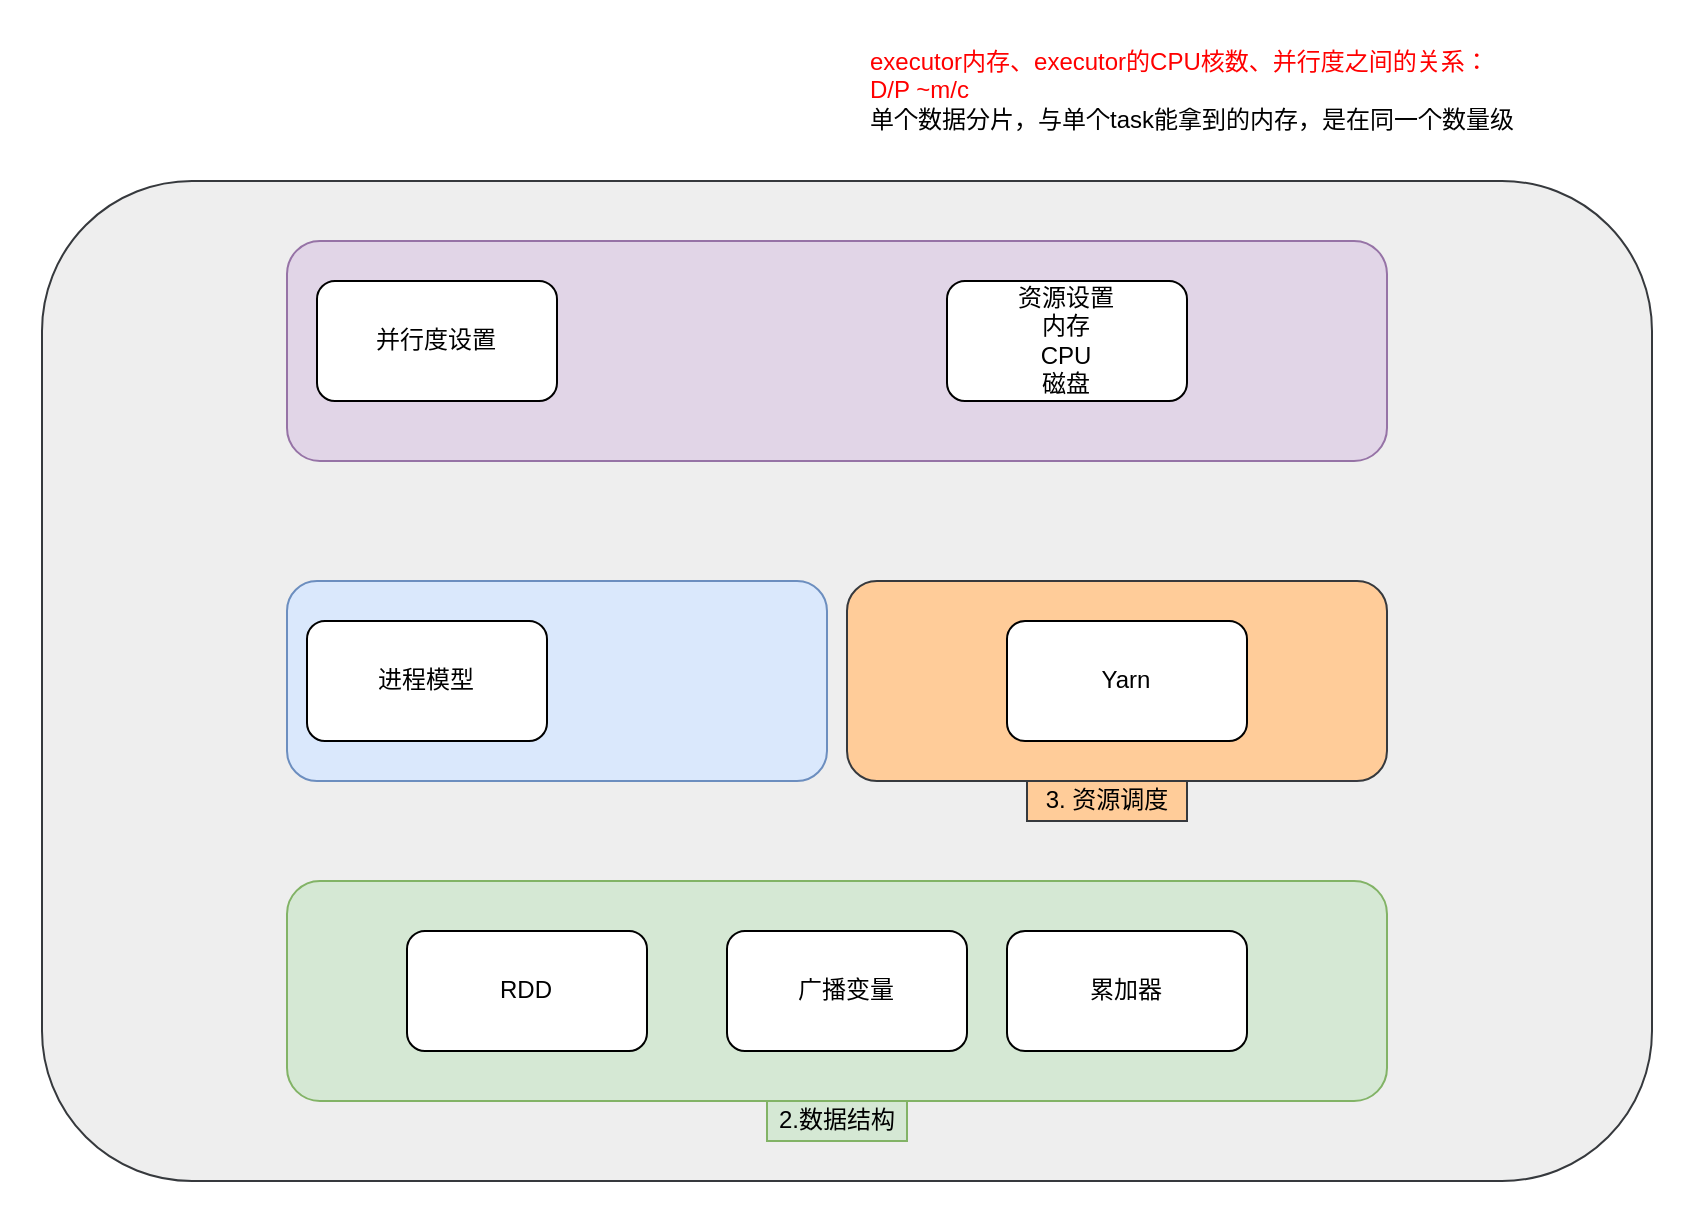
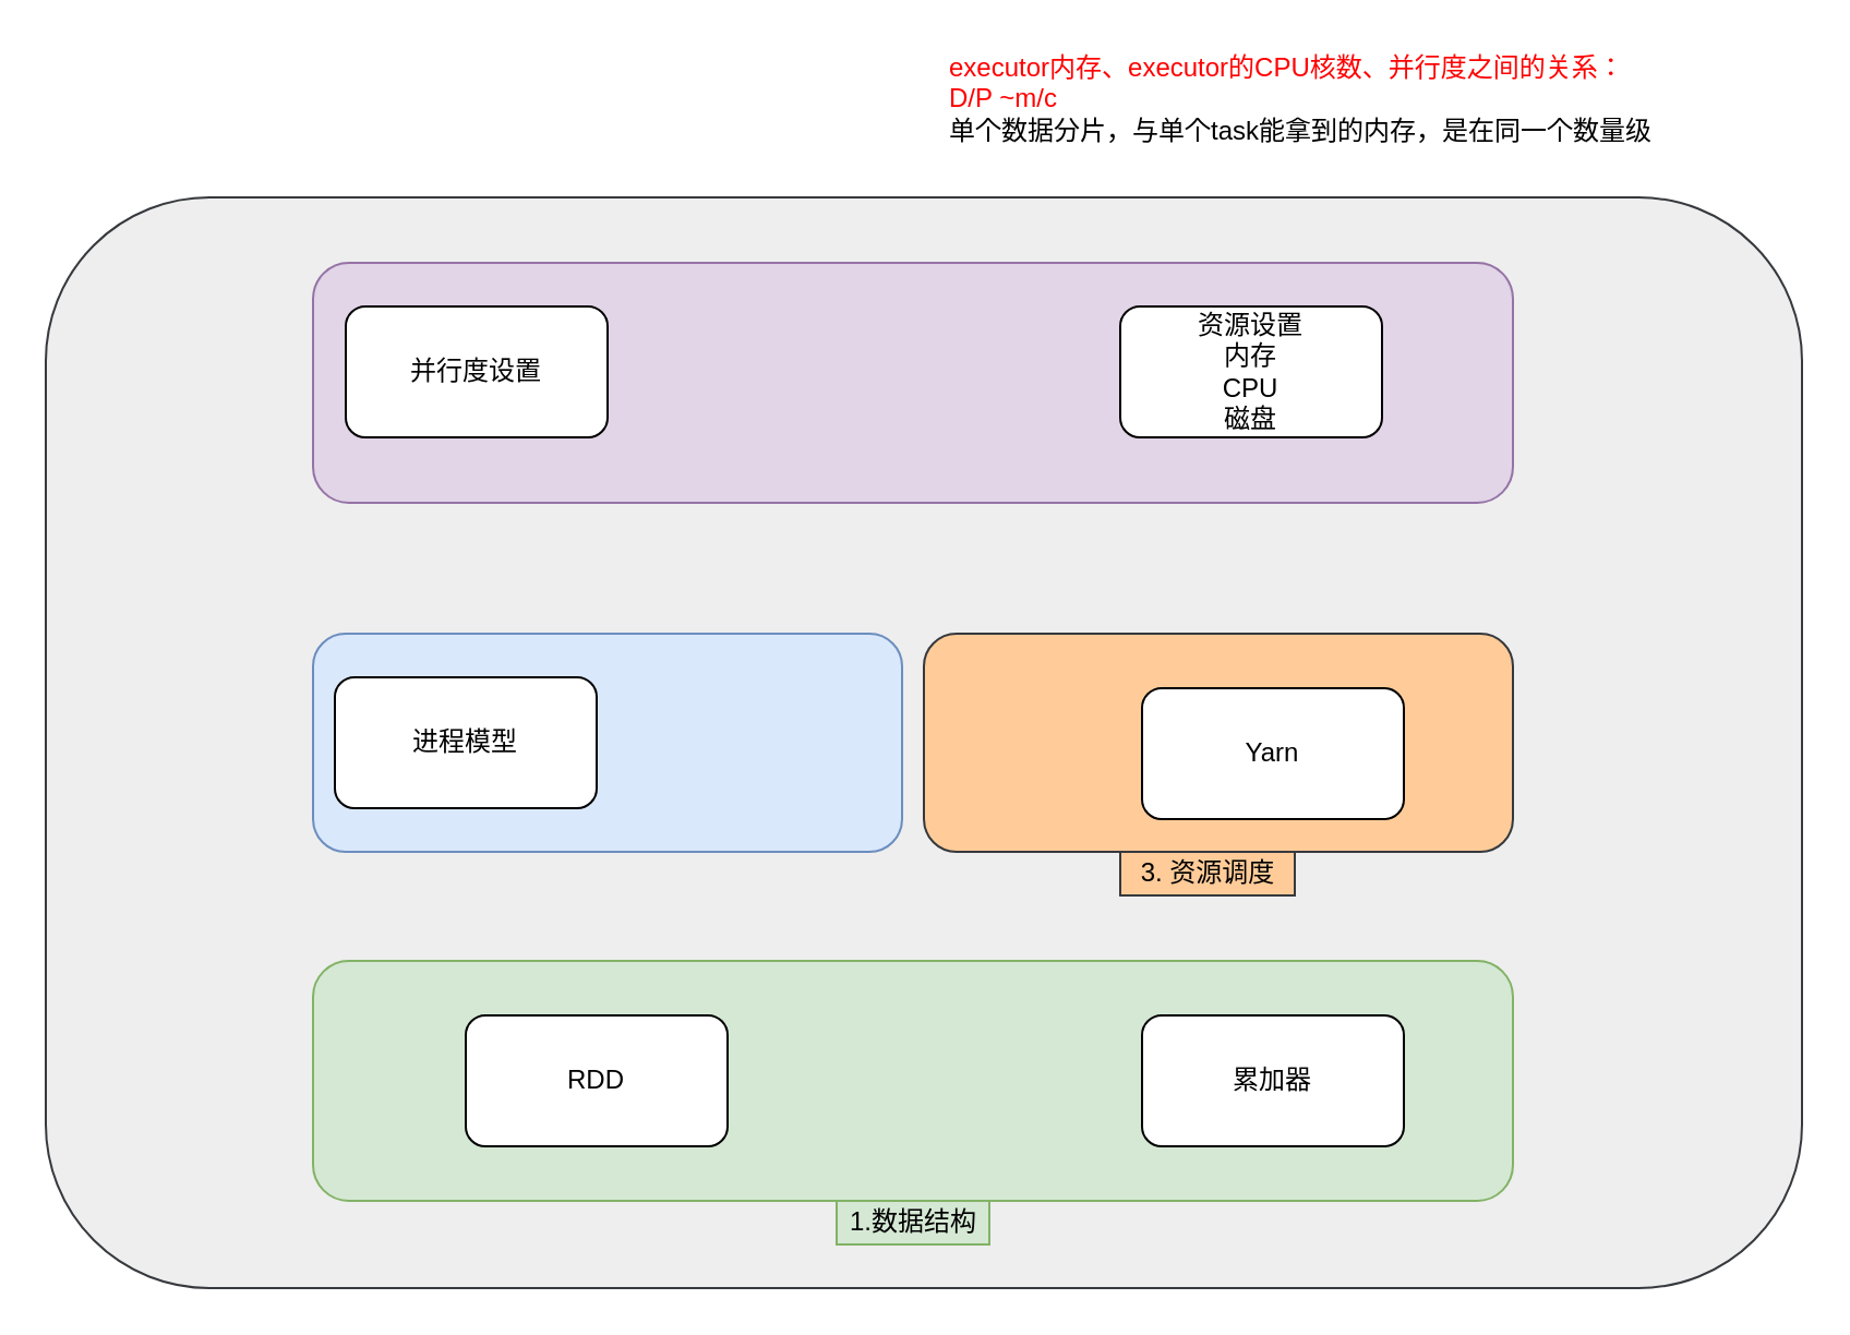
  <mxCell id="0" />
  <mxCell id="1" parent="0" />
  <mxCell id="2" value="" style="rounded=1;whiteSpace=wrap;html=1;fillColor=#eeeeee;strokeColor=#36393d;" parent="1" vertex="1"><mxGeometry x="20.5" y="90" width="805" height="500" as="geometry" /></mxCell>
  <mxCell id="3" value="" style="rounded=1;whiteSpace=wrap;html=1;fillColor=#d5e8d4;strokeColor=#82b366;" parent="1" vertex="1"><mxGeometry x="143" y="440" width="550" height="110" as="geometry" /></mxCell>
- <mxCell id="4" value="2.数据结构" style="text;html=1;align=center;verticalAlign=middle;resizable=0;points=[];autosize=1;strokeColor=#82b366;fillColor=#d5e8d4;" parent="1" vertex="1"><mxGeometry x="383" y="550" width="70" height="20" as="geometry" /></mxCell>
+ <mxCell id="4" value="1.数据结构" style="text;html=1;align=center;verticalAlign=middle;resizable=0;points=[];autosize=1;strokeColor=#82b366;fillColor=#d5e8d4;" parent="1" vertex="1"><mxGeometry x="383" y="550" width="70" height="20" as="geometry" /></mxCell>
  <mxCell id="5" value="" style="rounded=1;whiteSpace=wrap;html=1;fillColor=#dae8fc;strokeColor=#6c8ebf;" parent="1" vertex="1"><mxGeometry x="143" y="290" width="270" height="100" as="geometry" /></mxCell>
  <mxCell id="6" value="3. 资源调度" style="text;html=1;align=center;verticalAlign=middle;resizable=0;points=[];autosize=1;strokeColor=#36393d;fillColor=#ffcc99;" parent="1" vertex="1"><mxGeometry x="513" y="390" width="80" height="20" as="geometry" /></mxCell>
  <mxCell id="7" value="" style="rounded=1;whiteSpace=wrap;html=1;fillColor=#e1d5e7;strokeColor=#9673a6;" parent="1" vertex="1"><mxGeometry x="143" y="120" width="550" height="110" as="geometry" /></mxCell>
- <mxCell id="8" value="RDD" style="rounded=1;whiteSpace=wrap;html=1;" parent="1" vertex="1"><mxGeometry x="203" y="465" width="120" height="60" as="geometry" /></mxCell>
- <mxCell id="9" value="广播变量" style="rounded=1;whiteSpace=wrap;html=1;" parent="1" vertex="1"><mxGeometry x="363" y="465" width="120" height="60" as="geometry" /></mxCell>
- <mxCell id="10" value="累加器" style="rounded=1;whiteSpace=wrap;html=1;" parent="1" vertex="1"><mxGeometry x="503" y="465" width="120" height="60" as="geometry" /></mxCell>
+ <mxCell id="8" value="RDD" style="rounded=1;whiteSpace=wrap;html=1;" parent="1" vertex="1"><mxGeometry x="213" y="465" width="120" height="60" as="geometry" /></mxCell>
+ <mxCell id="10" value="累加器" style="rounded=1;whiteSpace=wrap;html=1;" parent="1" vertex="1"><mxGeometry x="523" y="465" width="120" height="60" as="geometry" /></mxCell>
  <mxCell id="11" value="进程模型" style="rounded=1;whiteSpace=wrap;html=1;" parent="1" vertex="1"><mxGeometry x="153" y="310" width="120" height="60" as="geometry" /></mxCell>
  <mxCell id="12" value="" style="rounded=1;whiteSpace=wrap;html=1;fillColor=#ffcc99;strokeColor=#36393d;" parent="1" vertex="1"><mxGeometry x="423" y="290" width="270" height="100" as="geometry" /></mxCell>
- <mxCell id="13" value="Yarn" style="rounded=1;whiteSpace=wrap;html=1;" parent="1" vertex="1"><mxGeometry x="503" y="310" width="120" height="60" as="geometry" /></mxCell>
+ <mxCell id="13" value="Yarn" style="rounded=1;whiteSpace=wrap;html=1;" parent="1" vertex="1"><mxGeometry x="523" y="315" width="120" height="60" as="geometry" /></mxCell>
  <mxCell id="14" value="并行度设置" style="rounded=1;whiteSpace=wrap;html=1;" parent="1" vertex="1"><mxGeometry x="158" y="140" width="120" height="60" as="geometry" /></mxCell>
- <mxCell id="15" value="资源设置&lt;br&gt;内存&lt;br&gt;CPU&lt;br&gt;磁盘" style="rounded=1;whiteSpace=wrap;html=1;" parent="1" vertex="1"><mxGeometry x="473" y="140" width="120" height="60" as="geometry" /></mxCell>
+ <mxCell id="15" value="资源设置&lt;br&gt;内存&lt;br&gt;CPU&lt;br&gt;磁盘" style="rounded=1;whiteSpace=wrap;html=1;" parent="1" vertex="1"><mxGeometry x="513" y="140" width="120" height="60" as="geometry" /></mxCell>
  <mxCell id="16" value="executor内存、executor的CPU核数、并行度之间的关系：&lt;br&gt;D/P ~m/c&lt;br&gt;&lt;span style=&quot;color: rgb(0 , 0 , 0)&quot;&gt;单个数据分片，与单个task能拿到的内存，是在同一个数量级&lt;/span&gt;" style="text;html=1;align=left;verticalAlign=middle;resizable=0;points=[];autosize=1;strokeColor=none;fillColor=none;fontColor=#FF0000;" parent="1" vertex="1"><mxGeometry x="433" y="20" width="340" height="50" as="geometry" /></mxCell>
